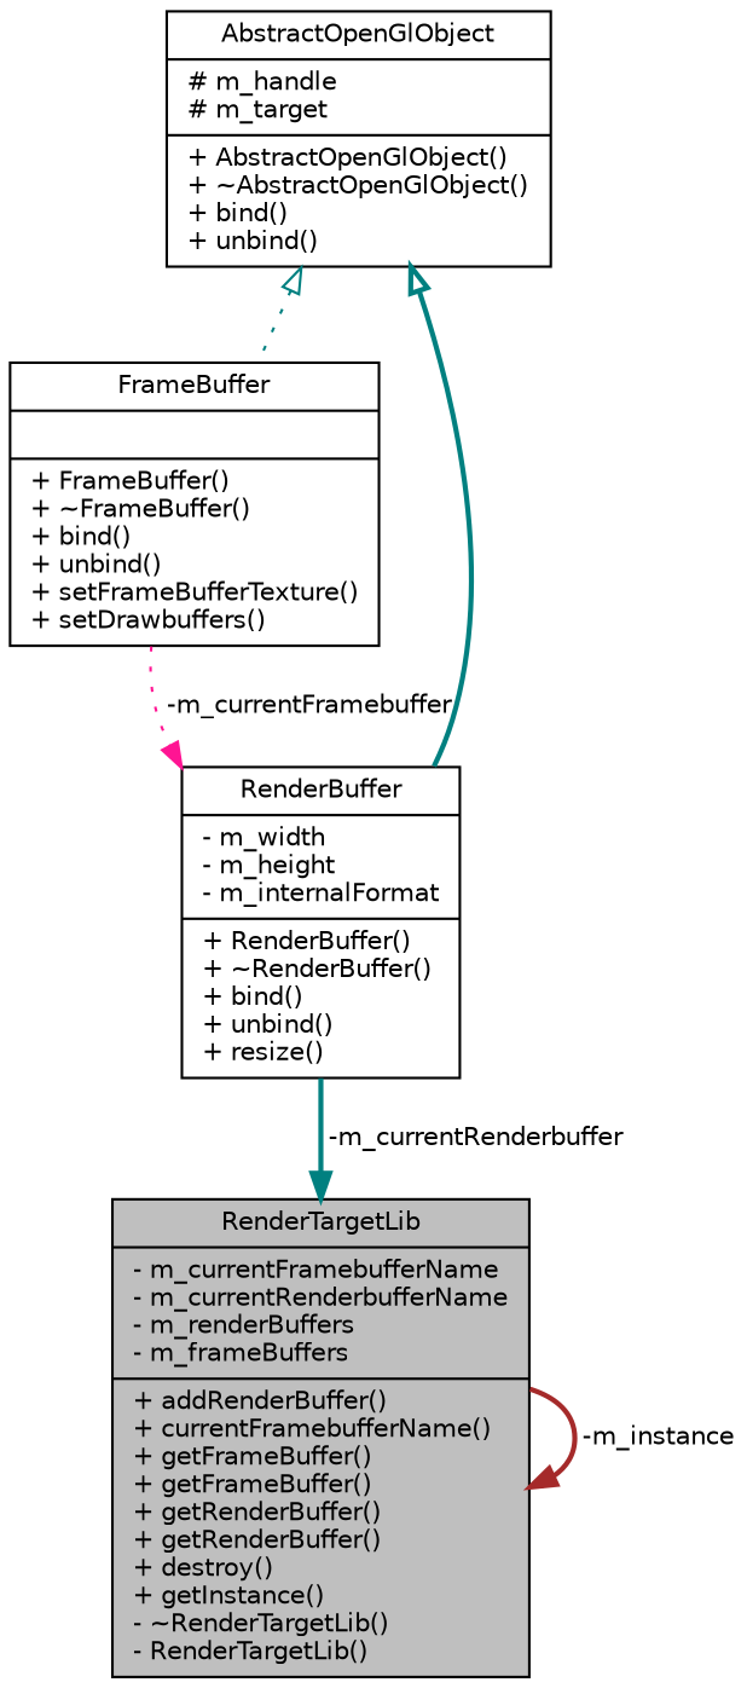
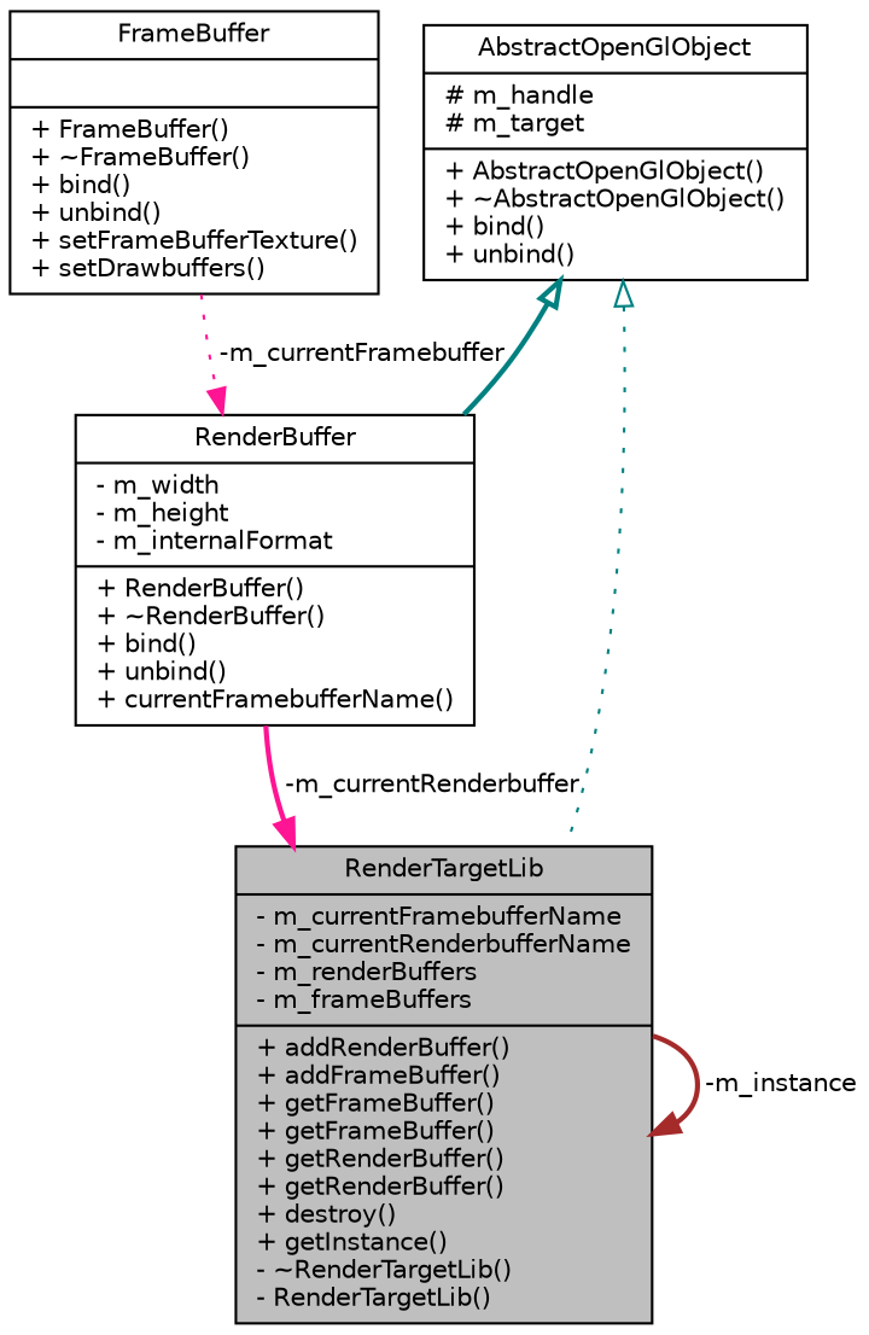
  digraph {
    node [color=black fillcolor=white fontname=Helvetica fontsize=10 shape=record style=filled]
    edge [arrowhead=normal color=deeppink fontname=Helvetica fontsize=10 labelfontname=Helvetica labelfontsize=10 style=bold]
-   n1 [fillcolor=grey75 fontcolor=black height=0.2 label="{RenderTargetLib\n|- m_currentFramebufferName\l- m_currentRenderbufferName\l- m_renderBuffers\l- m_frameBuffers\l|+ addRenderBuffer()\l+ currentFramebufferName()\l+ getFrameBuffer()\l+ getFrameBuffer()\l+ getRenderBuffer()\l+ getRenderBuffer()\l+ destroy()\l+ getInstance()\l- ~RenderTargetLib()\l- RenderTargetLib()\l}" width=0.4]
+   n1 [fillcolor=grey75 fontcolor=black height=0.2 label="{RenderTargetLib\n|- m_currentFramebufferName\l- m_currentRenderbufferName\l- m_renderBuffers\l- m_frameBuffers\l|+ addRenderBuffer()\l+ addFrameBuffer()\l+ getFrameBuffer()\l+ getFrameBuffer()\l+ getRenderBuffer()\l+ getRenderBuffer()\l+ destroy()\l+ getInstance()\l- ~RenderTargetLib()\l- RenderTargetLib()\l}" width=0.4]
    n2 [height=0.2 label="{FrameBuffer\n||+ FrameBuffer()\l+ ~FrameBuffer()\l+ bind()\l+ unbind()\l+ setFrameBufferTexture()\l+ setDrawbuffers()\l}" width=0.4]
-   n3 [height=0.2 label="{RenderBuffer\n|- m_width\l- m_height\l- m_internalFormat\l|+ RenderBuffer()\l+ ~RenderBuffer()\l+ bind()\l+ unbind()\l+ resize()\l}" width=0.4]
+   n3 [height=0.2 label="{RenderBuffer\n|- m_width\l- m_height\l- m_internalFormat\l|+ RenderBuffer()\l+ ~RenderBuffer()\l+ bind()\l+ unbind()\l+ currentFramebufferName()\l}" width=0.4]
    n4 [height=0.2 label="{AbstractOpenGlObject\n|# m_handle\l# m_target\l|+ AbstractOpenGlObject()\l+ ~AbstractOpenGlObject()\l+ bind()\l+ unbind()\l}" width=0.4]
    n1 -> n1 [color=brown label=" -m_instance"]
    n2 -> n3 [label=" -m_currentFramebuffer" style=dotted]
-   n3 -> n1 [color=teal label=" -m_currentRenderbuffer"]
-   n4 -> n2 [arrowtail=onormal color=teal dir=back style=dotted arrowhead=""]
+   n3 -> n1 [label=" -m_currentRenderbuffer"]
+   n4 -> n1 [arrowtail=onormal color=teal dir=back style=dotted arrowhead=""]
    n4 -> n3 [arrowtail=onormal color=teal dir=back arrowhead=""]
  }
